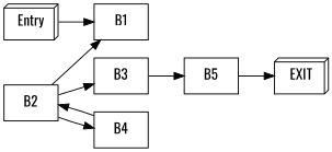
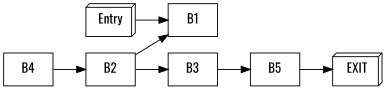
  digraph {
    fontname=Oswald
    rankdir=LR
    node [fontname=Oswald shape=box]
    edge [fontname=Oswald]
    B2
    B1
    B3
    B4
    B5
    EXIT [shape=box3d]
    Entry [shape=box3d]
    B2 -> B1
    B2 -> B3
-   B2 -> B4
    B3 -> B5
    B4 -> B2
    B5 -> EXIT
    Entry -> B1
  }
